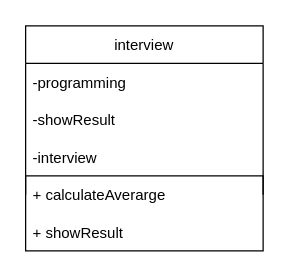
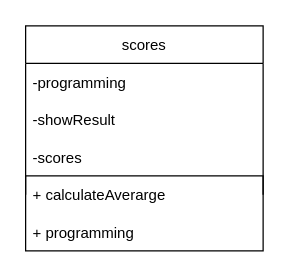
  <mxCell id="0" />
  <mxCell id="1" parent="0" />
- <mxCell id="2" value="interview" style="swimlane;fontStyle=0;childLayout=stackLayout;horizontal=1;startSize=30;horizontalStack=0;resizeParent=1;resizeParentMax=0;resizeLast=0;collapsible=1;marginBottom=0;" vertex="1" parent="1"><mxGeometry x="20" y="20" width="190" height="180" as="geometry" /></mxCell>
+ <mxCell id="2" value="scores" style="swimlane;fontStyle=0;childLayout=stackLayout;horizontal=1;startSize=30;horizontalStack=0;resizeParent=1;resizeParentMax=0;resizeLast=0;collapsible=1;marginBottom=0;" vertex="1" parent="1"><mxGeometry x="20" y="20" width="190" height="180" as="geometry" /></mxCell>
  <mxCell id="3" value="-programming" style="text;strokeColor=none;fillColor=none;align=left;verticalAlign=middle;spacingLeft=4;spacingRight=4;overflow=hidden;points=[[0,0.5],[1,0.5]];portConstraint=eastwest;rotatable=0;" vertex="1" parent="2"><mxGeometry y="30" width="190" height="30" as="geometry" /></mxCell>
  <mxCell id="4" value="-showResult" style="text;strokeColor=none;fillColor=none;align=left;verticalAlign=middle;spacingLeft=4;spacingRight=4;overflow=hidden;points=[[0,0.5],[1,0.5]];portConstraint=eastwest;rotatable=0;" vertex="1" parent="2"><mxGeometry y="60" width="190" height="30" as="geometry" /></mxCell>
- <mxCell id="5" value="-interview" style="text;strokeColor=none;fillColor=none;align=left;verticalAlign=middle;spacingLeft=4;spacingRight=4;overflow=hidden;points=[[0,0.5],[1,0.5]];portConstraint=eastwest;rotatable=0;" vertex="1" parent="2"><mxGeometry y="90" width="190" height="30" as="geometry" /></mxCell>
+ <mxCell id="5" value="-scores" style="text;strokeColor=none;fillColor=none;align=left;verticalAlign=middle;spacingLeft=4;spacingRight=4;overflow=hidden;points=[[0,0.5],[1,0.5]];portConstraint=eastwest;rotatable=0;" vertex="1" parent="2"><mxGeometry y="90" width="190" height="30" as="geometry" /></mxCell>
  <mxCell id="6" value="+ calculateAverarge" style="text;strokeColor=none;fillColor=none;align=left;verticalAlign=middle;spacingLeft=4;spacingRight=4;overflow=hidden;points=[[0,0.5],[1,0.5]];portConstraint=eastwest;rotatable=0;" vertex="1" parent="2"><mxGeometry y="120" width="190" height="30" as="geometry" /></mxCell>
- <mxCell id="7" value="+ showResult" style="text;strokeColor=none;fillColor=none;align=left;verticalAlign=middle;spacingLeft=4;spacingRight=4;overflow=hidden;points=[[0,0.5],[1,0.5]];portConstraint=eastwest;rotatable=0;" vertex="1" parent="2"><mxGeometry y="150" width="190" height="30" as="geometry" /></mxCell>
+ <mxCell id="7" value="+ programming" style="text;strokeColor=none;fillColor=none;align=left;verticalAlign=middle;spacingLeft=4;spacingRight=4;overflow=hidden;points=[[0,0.5],[1,0.5]];portConstraint=eastwest;rotatable=0;" vertex="1" parent="2"><mxGeometry y="150" width="190" height="30" as="geometry" /></mxCell>
  <mxCell id="8" style="edgeStyle=orthogonalEdgeStyle;rounded=0;orthogonalLoop=1;jettySize=auto;html=1;exitX=0;exitY=0.5;exitDx=0;exitDy=0;endArrow=none;endFill=0;entryX=1;entryY=0.5;entryDx=0;entryDy=0;" edge="1" parent="2"><mxGeometry relative="1" as="geometry"><mxPoint y="135" as="sourcePoint" /><mxPoint x="190" y="135" as="targetPoint" /><Array as="points"><mxPoint y="120" /><mxPoint x="190" y="120" /></Array></mxGeometry></mxCell>
